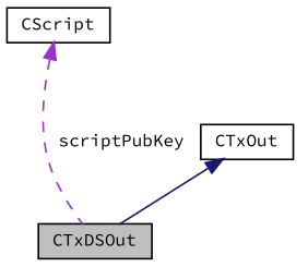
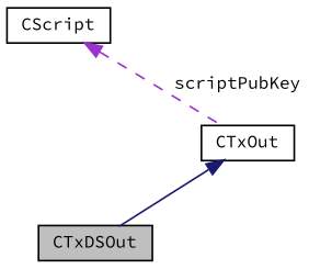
  digraph {
    fontname="Source Code Pro"
    node [color=black fillcolor=white fontname="Source Code Pro" fontsize=10 shape=record style=filled]
    edge [dir=back fontname="Source Code Pro" fontsize=10 labelfontname=Helvetica labelfontsize=10]
    n1 [fillcolor=grey75 fontcolor=black height=0.2 label=CTxDSOut width=0.4]
    n2 [height=0.2 label=CTxOut width=0.4]
    n3 [height=0.2 label=CScript width=0.4]
    n2 -> n1 [color=midnightblue style=solid]
-   n3 -> n1 [color=darkorchid3 label=" scriptPubKey" style=dashed]
+   n3 -> n2 [color=darkorchid3 label=" scriptPubKey" style=dashed]
  }
